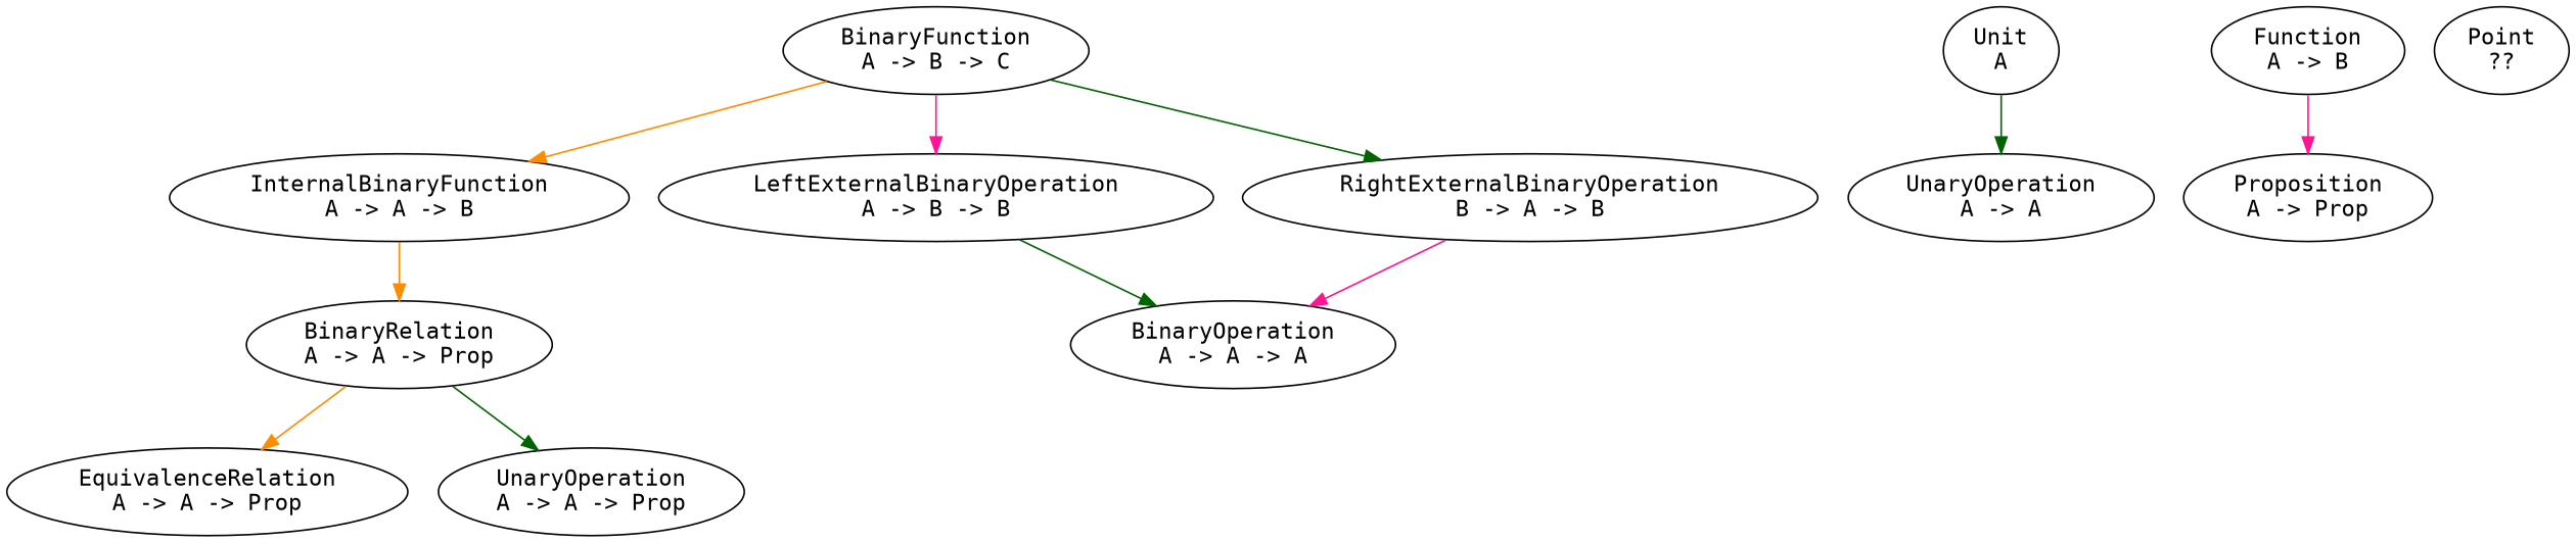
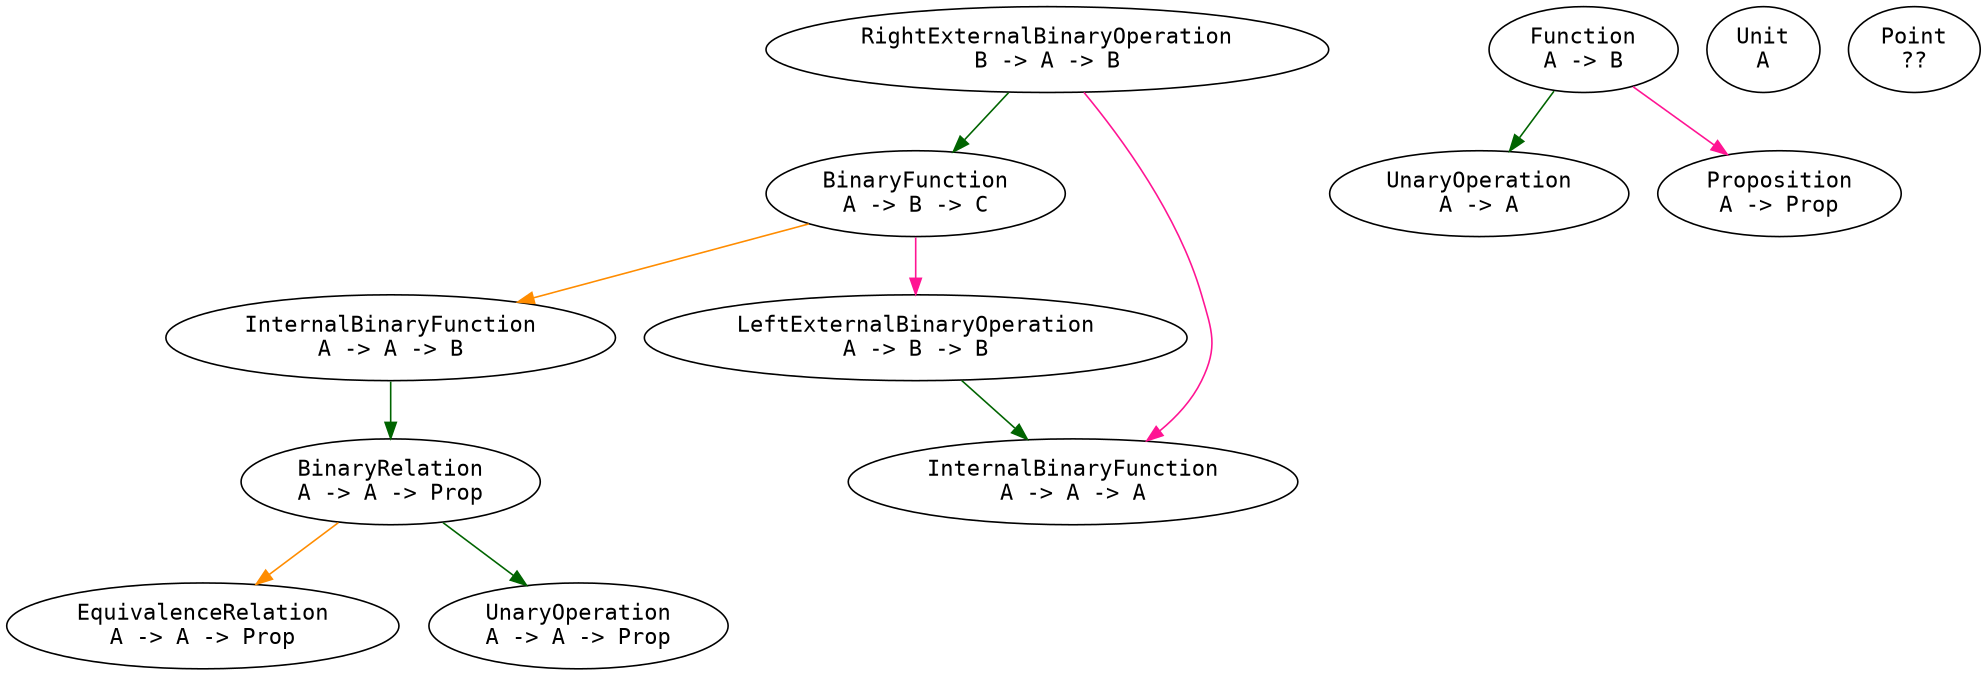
  digraph {
    node [fontname=monospace]
    edge [color=darkgreen]
    n1 [label="BinaryFunction\nA -> B -> C"]
    n2 [label="InternalBinaryFunction\nA -> A -> B"]
    n3 [label="LeftExternalBinaryOperation\nA -> B -> B"]
    n4 [label="RightExternalBinaryOperation\nB -> A -> B"]
    n5 [label="BinaryRelation\nA -> A -> Prop"]
-   n6 [label="BinaryOperation\nA -> A -> A"]
+   n6 [label="InternalBinaryFunction\nA -> A -> A"]
    n7 [label="EquivalenceRelation\nA -> A -> Prop"]
    n8 [label="UnaryOperation\nA -> A -> Prop"]
    n9 [label="UnaryOperation\nA -> A"]
    n10 [label="Function\nA -> B"]
    n11 [label="Proposition\nA -> Prop"]
    n12 [label="Unit\nA"]
    n13 [label="Point\n??"]
    n1 -> n2 [color=darkorange]
    n1 -> n3 [color=deeppink]
-   n1 -> n4
-   n2 -> n5 [color=darkorange]
+   n4 -> n1
+   n2 -> n5
    n3 -> n6
    n4 -> n6 [color=deeppink]
    n5 -> n7 [color=darkorange]
    n5 -> n8
-   n12 -> n9
+   n10 -> n9
    n10 -> n11 [color=deeppink]
  }
